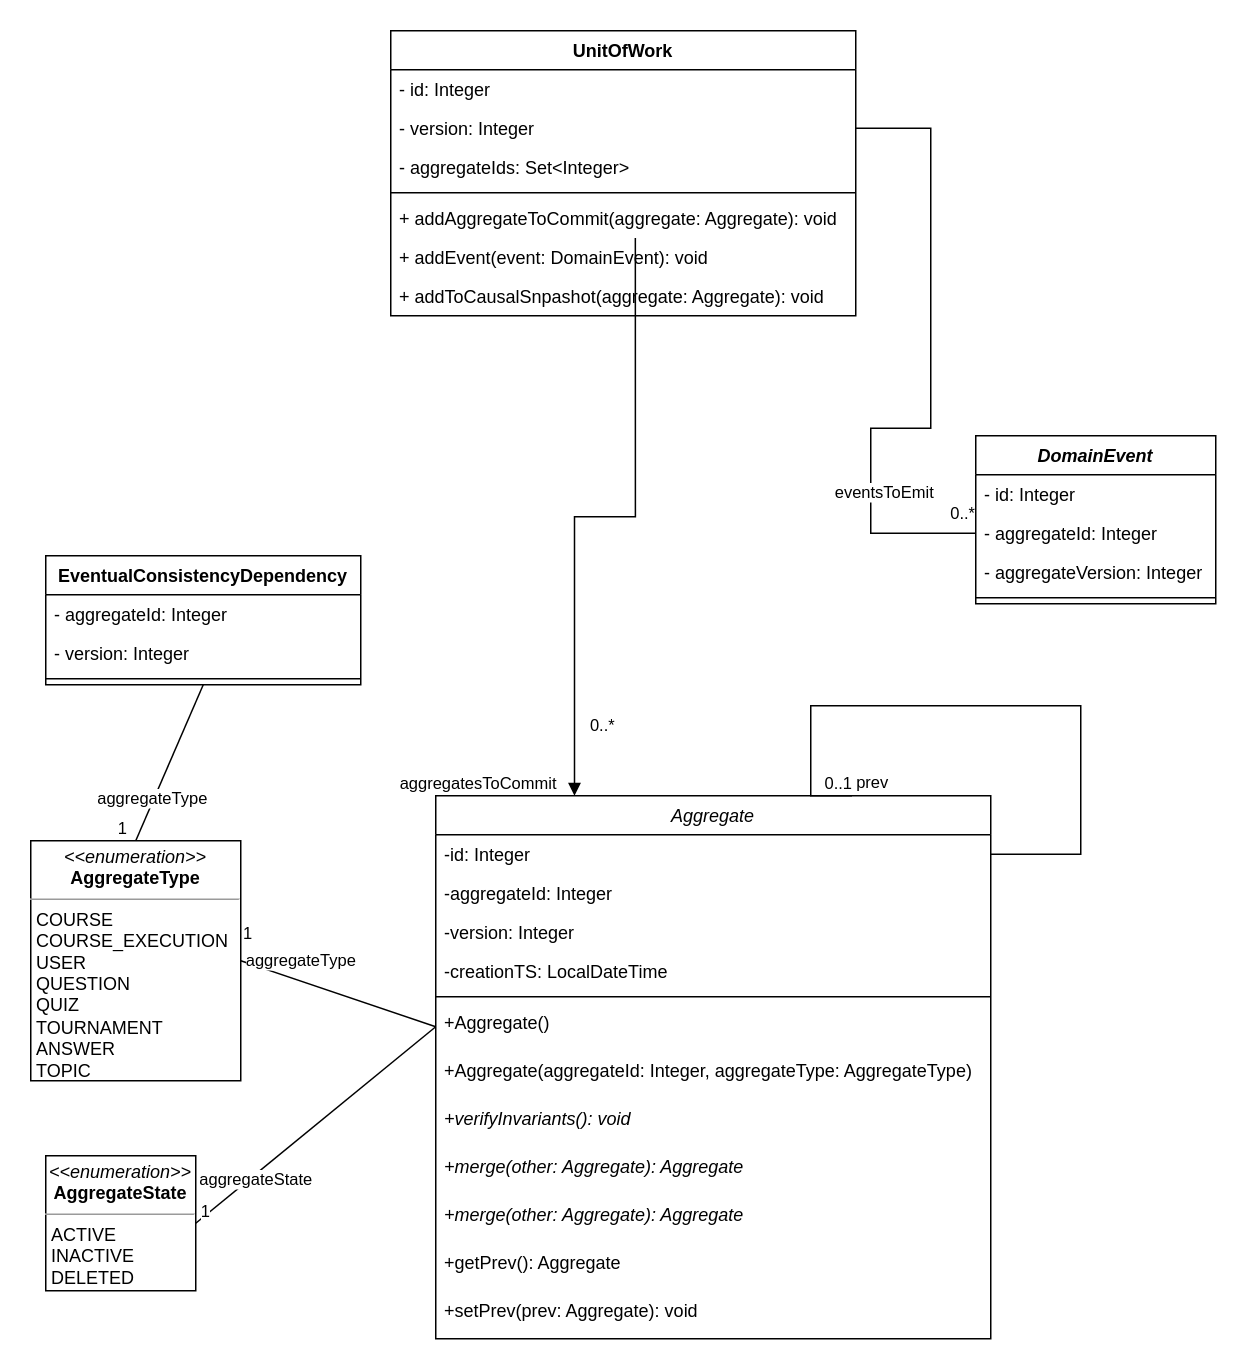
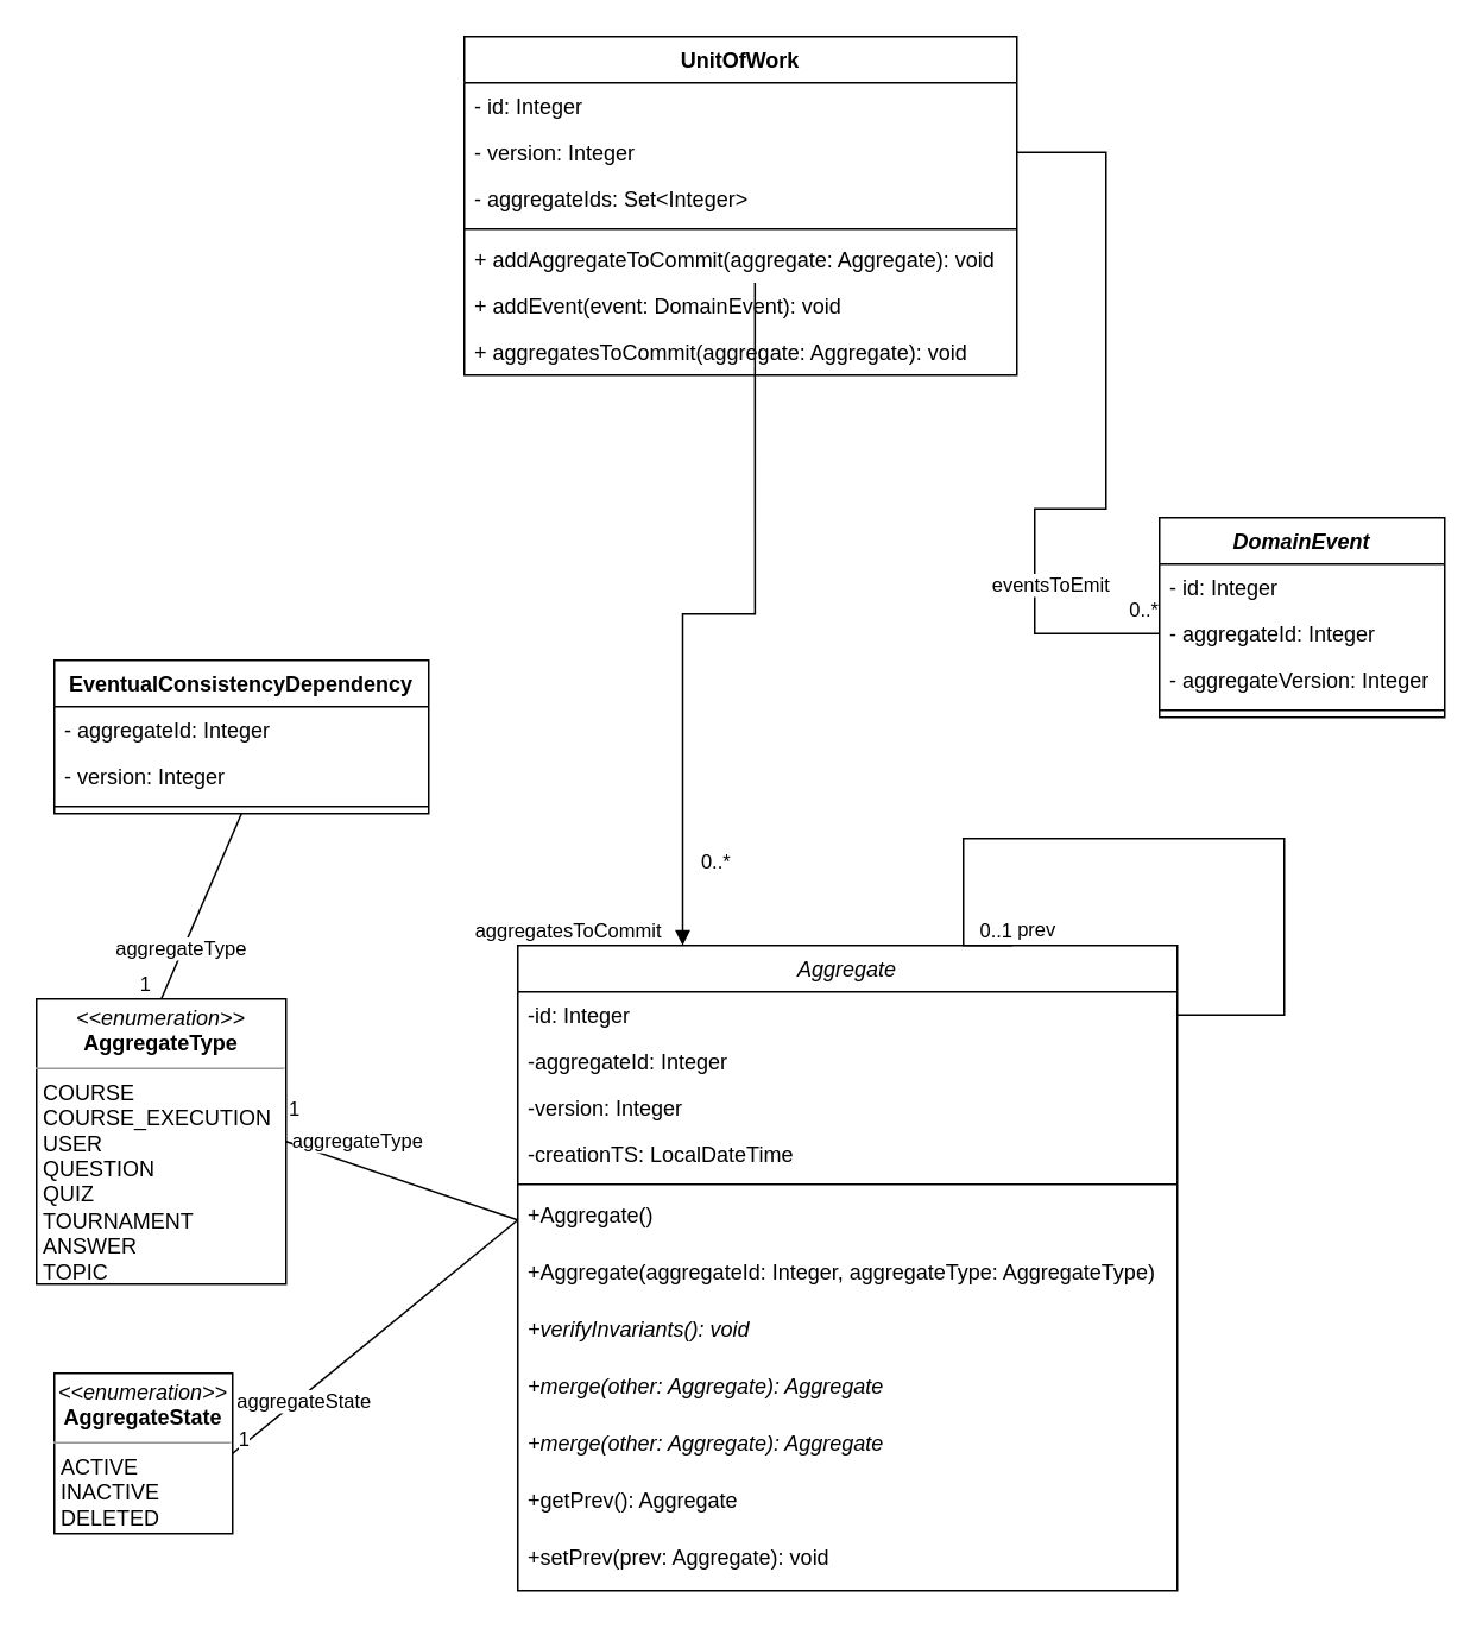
  <mxCell id="0" />
  <mxCell id="1" parent="0" />
  <mxCell id="2" value="Aggregate" style="swimlane;fontStyle=2;align=center;verticalAlign=top;childLayout=stackLayout;horizontal=1;startSize=26;horizontalStack=0;resizeParent=1;resizeLast=0;collapsible=1;marginBottom=0;rounded=0;shadow=0;strokeWidth=1;" parent="1" vertex="1"><mxGeometry x="290" y="530" width="370" height="362" as="geometry"><mxRectangle x="230" y="140" width="160" height="26" as="alternateBounds" /></mxGeometry></mxCell>
  <mxCell id="3" value="-id: Integer" style="text;align=left;verticalAlign=top;spacingLeft=4;spacingRight=4;overflow=hidden;rotatable=0;points=[[0,0.5],[1,0.5]];portConstraint=eastwest;" parent="2" vertex="1"><mxGeometry y="26" width="370" height="26" as="geometry" /></mxCell>
  <mxCell id="4" value="-aggregateId: Integer" style="text;align=left;verticalAlign=top;spacingLeft=4;spacingRight=4;overflow=hidden;rotatable=0;points=[[0,0.5],[1,0.5]];portConstraint=eastwest;rounded=0;shadow=0;html=0;" parent="2" vertex="1"><mxGeometry y="52" width="370" height="26" as="geometry" /></mxCell>
  <mxCell id="5" value="-version: Integer" style="text;align=left;verticalAlign=top;spacingLeft=4;spacingRight=4;overflow=hidden;rotatable=0;points=[[0,0.5],[1,0.5]];portConstraint=eastwest;rounded=0;shadow=0;html=0;" parent="2" vertex="1"><mxGeometry y="78" width="370" height="26" as="geometry" /></mxCell>
  <mxCell id="6" value="-creationTS: LocalDateTime" style="text;align=left;verticalAlign=top;spacingLeft=4;spacingRight=4;overflow=hidden;rotatable=0;points=[[0,0.5],[1,0.5]];portConstraint=eastwest;rounded=0;shadow=0;html=0;" parent="2" vertex="1"><mxGeometry y="104" width="370" height="26" as="geometry" /></mxCell>
  <mxCell id="7" value="" style="line;html=1;strokeWidth=1;align=left;verticalAlign=middle;spacingTop=-1;spacingLeft=3;spacingRight=3;rotatable=0;labelPosition=right;points=[];portConstraint=eastwest;" parent="2" vertex="1"><mxGeometry y="130" width="370" height="8" as="geometry" /></mxCell>
  <mxCell id="8" value="+Aggregate()" style="text;align=left;verticalAlign=top;spacingLeft=4;spacingRight=4;overflow=hidden;rotatable=0;points=[[0,0.5],[1,0.5]];portConstraint=eastwest;" parent="2" vertex="1"><mxGeometry y="138" width="370" height="32" as="geometry" /></mxCell>
  <mxCell id="9" value="+Aggregate(aggregateId: Integer, aggregateType: AggregateType)" style="text;align=left;verticalAlign=top;spacingLeft=4;spacingRight=4;overflow=hidden;rotatable=0;points=[[0,0.5],[1,0.5]];portConstraint=eastwest;" parent="2" vertex="1"><mxGeometry y="170" width="370" height="32" as="geometry" /></mxCell>
  <mxCell id="10" value="+verifyInvariants(): void" style="text;align=left;verticalAlign=top;spacingLeft=4;spacingRight=4;overflow=hidden;rotatable=0;points=[[0,0.5],[1,0.5]];portConstraint=eastwest;fontStyle=2" parent="2" vertex="1"><mxGeometry y="202" width="370" height="32" as="geometry" /></mxCell>
  <mxCell id="11" value="+merge(other: Aggregate): Aggregate" style="text;align=left;verticalAlign=top;spacingLeft=4;spacingRight=4;overflow=hidden;rotatable=0;points=[[0,0.5],[1,0.5]];portConstraint=eastwest;fontStyle=2" parent="2" vertex="1"><mxGeometry y="234" width="370" height="32" as="geometry" /></mxCell>
  <mxCell id="12" value="+merge(other: Aggregate): Aggregate" style="text;align=left;verticalAlign=top;spacingLeft=4;spacingRight=4;overflow=hidden;rotatable=0;points=[[0,0.5],[1,0.5]];portConstraint=eastwest;fontStyle=2" parent="2" vertex="1"><mxGeometry y="266" width="370" height="32" as="geometry" /></mxCell>
  <mxCell id="13" value="+getPrev(): Aggregate" style="text;align=left;verticalAlign=top;spacingLeft=4;spacingRight=4;overflow=hidden;rotatable=0;points=[[0,0.5],[1,0.5]];portConstraint=eastwest;fontStyle=0" parent="2" vertex="1"><mxGeometry y="298" width="370" height="32" as="geometry" /></mxCell>
  <mxCell id="14" value="+setPrev(prev: Aggregate): void" style="text;align=left;verticalAlign=top;spacingLeft=4;spacingRight=4;overflow=hidden;rotatable=0;points=[[0,0.5],[1,0.5]];portConstraint=eastwest;fontStyle=0" parent="2" vertex="1"><mxGeometry y="330" width="370" height="32" as="geometry" /></mxCell>
  <mxCell id="15" value="" style="endArrow=none;html=1;edgeStyle=orthogonalEdgeStyle;rounded=0;exitX=1;exitY=0.5;exitDx=0;exitDy=0;entryX=0.75;entryY=0;entryDx=0;entryDy=0;" parent="2" source="3" target="2" edge="1"><mxGeometry relative="1" as="geometry"><mxPoint x="-50" y="100" as="sourcePoint" /><mxPoint x="110" y="100" as="targetPoint" /><Array as="points"><mxPoint x="430" y="39" /><mxPoint x="430" y="-60" /><mxPoint x="250" y="-60" /><mxPoint x="250" /></Array></mxGeometry></mxCell>
  <mxCell id="16" value="0..1" style="edgeLabel;resizable=0;html=1;align=right;verticalAlign=bottom;" parent="15" connectable="0" vertex="1"><mxGeometry x="1" relative="1" as="geometry" /></mxCell>
  <mxCell id="17" value="prev" style="edgeLabel;html=1;align=center;verticalAlign=middle;resizable=0;points=[];" parent="15" vertex="1" connectable="0"><mxGeometry x="-0.689" relative="1" as="geometry"><mxPoint x="-140" y="-43" as="offset" /></mxGeometry></mxCell>
  <mxCell id="18" value="&lt;p style=&quot;margin:0px;margin-top:4px;text-align:center;&quot;&gt;&lt;i&gt;&amp;lt;&amp;lt;enumeration&amp;gt;&amp;gt;&lt;/i&gt;&lt;br&gt;&lt;b&gt;AggregateState&lt;/b&gt;&lt;/p&gt;&lt;hr size=&quot;1&quot;&gt;&lt;p style=&quot;margin:0px;margin-left:4px;&quot;&gt;ACTIVE&lt;/p&gt;&lt;p style=&quot;margin:0px;margin-left:4px;&quot;&gt;INACTIVE&lt;/p&gt;&lt;p style=&quot;margin:0px;margin-left:4px;&quot;&gt;DELETED&lt;/p&gt;" style="verticalAlign=top;align=left;overflow=fill;fontSize=12;fontFamily=Helvetica;html=1;" parent="1" vertex="1"><mxGeometry x="30" y="770" width="100" height="90" as="geometry" /></mxCell>
  <mxCell id="19" value="" style="endArrow=none;html=1;rounded=0;exitX=0;exitY=0.5;exitDx=0;exitDy=0;entryX=1;entryY=0.5;entryDx=0;entryDy=0;" parent="1" source="8" target="18" edge="1"><mxGeometry relative="1" as="geometry"><mxPoint x="240" y="740" as="sourcePoint" /><mxPoint x="400" y="740" as="targetPoint" /></mxGeometry></mxCell>
  <mxCell id="20" value="1" style="edgeLabel;resizable=0;html=1;align=right;verticalAlign=bottom;" parent="19" connectable="0" vertex="1"><mxGeometry x="1" relative="1" as="geometry"><mxPoint x="10" as="offset" /></mxGeometry></mxCell>
  <mxCell id="21" value="aggregateState" style="edgeLabel;html=1;align=center;verticalAlign=middle;resizable=0;points=[];" parent="19" vertex="1" connectable="0"><mxGeometry x="0.705" relative="1" as="geometry"><mxPoint x="16" y="-10" as="offset" /></mxGeometry></mxCell>
  <mxCell id="22" value="&lt;p style=&quot;margin:0px;margin-top:4px;text-align:center;&quot;&gt;&lt;i&gt;&amp;lt;&amp;lt;enumeration&amp;gt;&amp;gt;&lt;/i&gt;&lt;br&gt;&lt;b&gt;AggregateType&lt;/b&gt;&lt;/p&gt;&lt;hr size=&quot;1&quot;&gt;&lt;p style=&quot;margin:0px;margin-left:4px;&quot;&gt;COURSE&lt;/p&gt;&lt;p style=&quot;margin:0px;margin-left:4px;&quot;&gt;COURSE_EXECUTION&lt;/p&gt;&lt;p style=&quot;margin:0px;margin-left:4px;&quot;&gt;USER&lt;/p&gt;&lt;p style=&quot;margin:0px;margin-left:4px;&quot;&gt;QUESTION&lt;/p&gt;&lt;p style=&quot;margin:0px;margin-left:4px;&quot;&gt;QUIZ&lt;/p&gt;&lt;p style=&quot;margin:0px;margin-left:4px;&quot;&gt;TOURNAMENT&lt;/p&gt;&lt;p style=&quot;margin:0px;margin-left:4px;&quot;&gt;ANSWER&lt;/p&gt;&lt;p style=&quot;margin:0px;margin-left:4px;&quot;&gt;TOPIC&lt;/p&gt;" style="verticalAlign=top;align=left;overflow=fill;fontSize=12;fontFamily=Helvetica;html=1;" parent="1" vertex="1"><mxGeometry x="20" y="560" width="140" height="160" as="geometry" /></mxCell>
  <mxCell id="23" value="" style="endArrow=none;html=1;rounded=0;exitX=1;exitY=0.5;exitDx=0;exitDy=0;entryX=0;entryY=0.5;entryDx=0;entryDy=0;" parent="1" source="22" target="8" edge="1"><mxGeometry relative="1" as="geometry"><mxPoint x="240" y="740" as="sourcePoint" /><mxPoint x="400" y="740" as="targetPoint" /></mxGeometry></mxCell>
  <mxCell id="24" value="1" style="edgeLabel;resizable=0;html=1;align=left;verticalAlign=bottom;" parent="23" connectable="0" vertex="1"><mxGeometry x="-1" relative="1" as="geometry"><mxPoint y="-10" as="offset" /></mxGeometry></mxCell>
  <mxCell id="25" value="aggregateType" style="edgeLabel;html=1;align=center;verticalAlign=middle;resizable=0;points=[];" parent="23" vertex="1" connectable="0"><mxGeometry x="-0.592" relative="1" as="geometry"><mxPoint x="13" y="-9" as="offset" /></mxGeometry></mxCell>
  <mxCell id="26" value="UnitOfWork" style="swimlane;fontStyle=1;align=center;verticalAlign=top;childLayout=stackLayout;horizontal=1;startSize=26;horizontalStack=0;resizeParent=1;resizeParentMax=0;resizeLast=0;collapsible=1;marginBottom=0;" parent="1" vertex="1"><mxGeometry x="260" y="20" width="310" height="190" as="geometry" /></mxCell>
  <mxCell id="27" value="- id: Integer" style="text;strokeColor=none;fillColor=none;align=left;verticalAlign=top;spacingLeft=4;spacingRight=4;overflow=hidden;rotatable=0;points=[[0,0.5],[1,0.5]];portConstraint=eastwest;" parent="26" vertex="1"><mxGeometry y="26" width="310" height="26" as="geometry" /></mxCell>
  <mxCell id="28" value="- version: Integer" style="text;strokeColor=none;fillColor=none;align=left;verticalAlign=top;spacingLeft=4;spacingRight=4;overflow=hidden;rotatable=0;points=[[0,0.5],[1,0.5]];portConstraint=eastwest;" parent="26" vertex="1"><mxGeometry y="52" width="310" height="26" as="geometry" /></mxCell>
  <mxCell id="29" value="- aggregateIds: Set&lt;Integer&gt;" style="text;strokeColor=none;fillColor=none;align=left;verticalAlign=top;spacingLeft=4;spacingRight=4;overflow=hidden;rotatable=0;points=[[0,0.5],[1,0.5]];portConstraint=eastwest;" parent="26" vertex="1"><mxGeometry y="78" width="310" height="26" as="geometry" /></mxCell>
  <mxCell id="30" value="" style="line;strokeWidth=1;fillColor=none;align=left;verticalAlign=middle;spacingTop=-1;spacingLeft=3;spacingRight=3;rotatable=0;labelPosition=right;points=[];portConstraint=eastwest;strokeColor=inherit;" parent="26" vertex="1"><mxGeometry y="104" width="310" height="8" as="geometry" /></mxCell>
  <mxCell id="31" value="+ addAggregateToCommit(aggregate: Aggregate): void" style="text;strokeColor=none;fillColor=none;align=left;verticalAlign=top;spacingLeft=4;spacingRight=4;overflow=hidden;rotatable=0;points=[[0,0.5],[1,0.5]];portConstraint=eastwest;" parent="26" vertex="1"><mxGeometry y="112" width="310" height="26" as="geometry" /></mxCell>
  <mxCell id="32" value="+ addEvent(event: DomainEvent): void" style="text;strokeColor=none;fillColor=none;align=left;verticalAlign=top;spacingLeft=4;spacingRight=4;overflow=hidden;rotatable=0;points=[[0,0.5],[1,0.5]];portConstraint=eastwest;" parent="26" vertex="1"><mxGeometry y="138" width="310" height="26" as="geometry" /></mxCell>
- <mxCell id="33" value="+ addToCausalSnpashot(aggregate: Aggregate): void" style="text;strokeColor=none;fillColor=none;align=left;verticalAlign=top;spacingLeft=4;spacingRight=4;overflow=hidden;rotatable=0;points=[[0,0.5],[1,0.5]];portConstraint=eastwest;" parent="26" vertex="1"><mxGeometry y="164" width="310" height="26" as="geometry" /></mxCell>
+ <mxCell id="33" value="+ aggregatesToCommit(aggregate: Aggregate): void" style="text;strokeColor=none;fillColor=none;align=left;verticalAlign=top;spacingLeft=4;spacingRight=4;overflow=hidden;rotatable=0;points=[[0,0.5],[1,0.5]];portConstraint=eastwest;" parent="26" vertex="1"><mxGeometry y="164" width="310" height="26" as="geometry" /></mxCell>
  <mxCell id="34" value="DomainEvent" style="swimlane;fontStyle=3;align=center;verticalAlign=top;childLayout=stackLayout;horizontal=1;startSize=26;horizontalStack=0;resizeParent=1;resizeParentMax=0;resizeLast=0;collapsible=1;marginBottom=0;" parent="1" vertex="1"><mxGeometry x="650" y="290" width="160" height="112" as="geometry" /></mxCell>
  <mxCell id="35" value="- id: Integer" style="text;strokeColor=none;fillColor=none;align=left;verticalAlign=top;spacingLeft=4;spacingRight=4;overflow=hidden;rotatable=0;points=[[0,0.5],[1,0.5]];portConstraint=eastwest;" parent="34" vertex="1"><mxGeometry y="26" width="160" height="26" as="geometry" /></mxCell>
  <mxCell id="36" value="- aggregateId: Integer&#10;" style="text;strokeColor=none;fillColor=none;align=left;verticalAlign=top;spacingLeft=4;spacingRight=4;overflow=hidden;rotatable=0;points=[[0,0.5],[1,0.5]];portConstraint=eastwest;" parent="34" vertex="1"><mxGeometry y="52" width="160" height="26" as="geometry" /></mxCell>
  <mxCell id="37" value="- aggregateVersion: Integer&#10;" style="text;strokeColor=none;fillColor=none;align=left;verticalAlign=top;spacingLeft=4;spacingRight=4;overflow=hidden;rotatable=0;points=[[0,0.5],[1,0.5]];portConstraint=eastwest;" parent="34" vertex="1"><mxGeometry y="78" width="160" height="26" as="geometry" /></mxCell>
  <mxCell id="38" value="" style="line;strokeWidth=1;fillColor=none;align=left;verticalAlign=middle;spacingTop=-1;spacingLeft=3;spacingRight=3;rotatable=0;labelPosition=right;points=[];portConstraint=eastwest;strokeColor=inherit;" parent="34" vertex="1"><mxGeometry y="104" width="160" height="8" as="geometry" /></mxCell>
  <mxCell id="39" value="" style="endArrow=block;html=1;edgeStyle=orthogonalEdgeStyle;rounded=0;exitX=0.526;exitY=1.006;exitDx=0;exitDy=0;exitPerimeter=0;entryX=0.25;entryY=0;entryDx=0;entryDy=0;" parent="1" source="31" target="2" edge="1"><mxGeometry relative="1" as="geometry"><mxPoint x="530" y="240" as="sourcePoint" /><mxPoint x="690" y="240" as="targetPoint" /></mxGeometry></mxCell>
  <mxCell id="40" value="aggregatesToCommit" style="edgeLabel;resizable=0;html=1;align=right;verticalAlign=bottom;" parent="39" connectable="0" vertex="1"><mxGeometry x="1" relative="1" as="geometry"><mxPoint x="-12" as="offset" /></mxGeometry></mxCell>
  <mxCell id="41" value="0..*" style="edgeLabel;html=1;align=center;verticalAlign=middle;resizable=0;points=[];" parent="39" vertex="1" connectable="0"><mxGeometry x="0.678" y="1" relative="1" as="geometry"><mxPoint x="17" y="19" as="offset" /></mxGeometry></mxCell>
  <mxCell id="42" value="" style="endArrow=none;html=1;edgeStyle=orthogonalEdgeStyle;rounded=0;exitX=1;exitY=0.5;exitDx=0;exitDy=0;entryX=0;entryY=0.5;entryDx=0;entryDy=0;" parent="1" source="28" target="36" edge="1"><mxGeometry relative="1" as="geometry"><mxPoint x="530" y="330" as="sourcePoint" /><mxPoint x="690" y="330" as="targetPoint" /><Array as="points"><mxPoint x="620" y="85" /><mxPoint x="620" y="285" /><mxPoint x="580" y="285" /><mxPoint x="580" y="355" /></Array></mxGeometry></mxCell>
  <mxCell id="43" value="0..*" style="edgeLabel;resizable=0;html=1;align=right;verticalAlign=bottom;" parent="42" connectable="0" vertex="1"><mxGeometry x="1" relative="1" as="geometry"><mxPoint y="-5" as="offset" /></mxGeometry></mxCell>
  <mxCell id="44" value="eventsToEmit" style="edgeLabel;html=1;align=center;verticalAlign=middle;resizable=0;points=[];" parent="42" vertex="1" connectable="0"><mxGeometry x="0.504" y="-1" relative="1" as="geometry"><mxPoint x="9" y="9" as="offset" /></mxGeometry></mxCell>
  <mxCell id="45" value="EventualConsistencyDependency" style="swimlane;fontStyle=1;align=center;verticalAlign=top;childLayout=stackLayout;horizontal=1;startSize=26;horizontalStack=0;resizeParent=1;resizeParentMax=0;resizeLast=0;collapsible=1;marginBottom=0;" parent="1" vertex="1"><mxGeometry x="30" y="370" width="210" height="86" as="geometry" /></mxCell>
  <mxCell id="46" value="- aggregateId: Integer" style="text;strokeColor=none;fillColor=none;align=left;verticalAlign=top;spacingLeft=4;spacingRight=4;overflow=hidden;rotatable=0;points=[[0,0.5],[1,0.5]];portConstraint=eastwest;" parent="45" vertex="1"><mxGeometry y="26" width="210" height="26" as="geometry" /></mxCell>
  <mxCell id="47" value="- version: Integer" style="text;strokeColor=none;fillColor=none;align=left;verticalAlign=top;spacingLeft=4;spacingRight=4;overflow=hidden;rotatable=0;points=[[0,0.5],[1,0.5]];portConstraint=eastwest;" parent="45" vertex="1"><mxGeometry y="52" width="210" height="26" as="geometry" /></mxCell>
  <mxCell id="48" value="" style="line;strokeWidth=1;fillColor=none;align=left;verticalAlign=middle;spacingTop=-1;spacingLeft=3;spacingRight=3;rotatable=0;labelPosition=right;points=[];portConstraint=eastwest;strokeColor=inherit;" parent="45" vertex="1"><mxGeometry y="78" width="210" height="8" as="geometry" /></mxCell>
  <mxCell id="49" style="edgeStyle=none;rounded=0;orthogonalLoop=1;jettySize=auto;html=1;endArrow=none;endFill=0;entryX=0.5;entryY=0;entryDx=0;entryDy=0;exitX=0.5;exitY=1;exitDx=0;exitDy=0;" parent="1" source="45" target="22" edge="1"><mxGeometry relative="1" as="geometry"><mxPoint x="140" y="470" as="sourcePoint" /><mxPoint x="40" y="540" as="targetPoint" /></mxGeometry></mxCell>
  <mxCell id="50" value="1" style="edgeLabel;html=1;align=center;verticalAlign=middle;resizable=0;points=[];" parent="49" vertex="1" connectable="0"><mxGeometry x="0.635" y="-2" relative="1" as="geometry"><mxPoint x="-16" y="11" as="offset" /></mxGeometry></mxCell>
  <mxCell id="51" value="aggregateType" style="edgeLabel;html=1;align=center;verticalAlign=middle;resizable=0;points=[];" parent="49" vertex="1" connectable="0"><mxGeometry x="0.665" y="2" relative="1" as="geometry"><mxPoint x="1" y="-12" as="offset" /></mxGeometry></mxCell>
